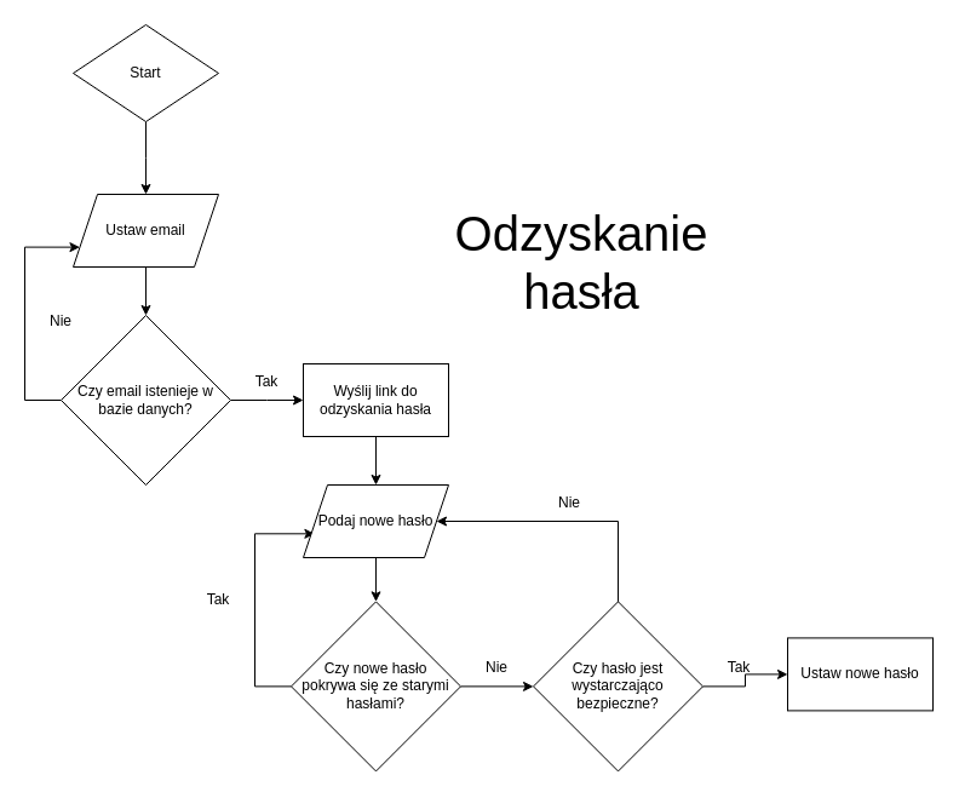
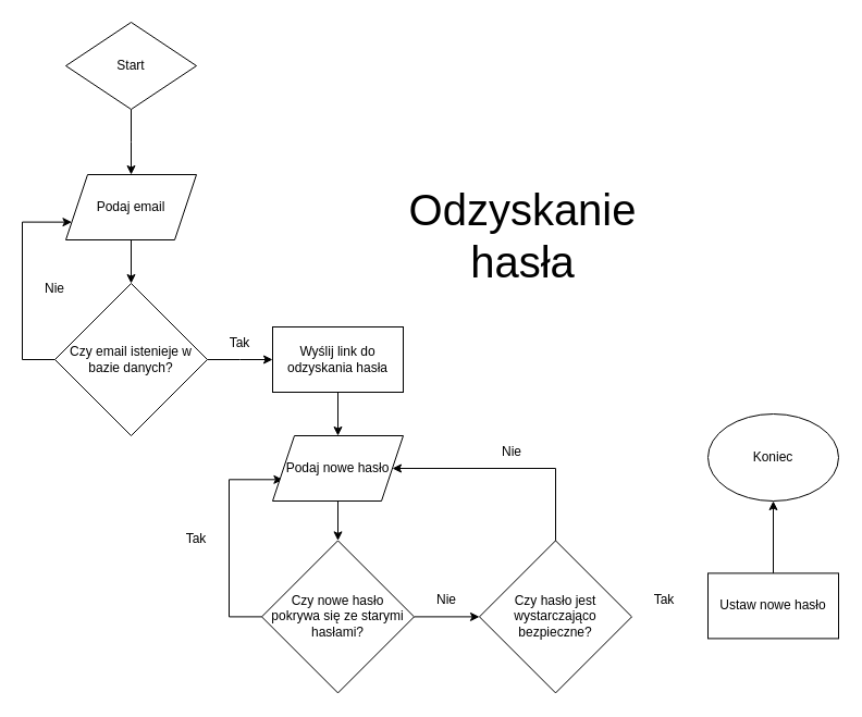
  <mxCell id="0" />
  <mxCell id="1" parent="0" />
  <mxCell id="2" style="edgeStyle=orthogonalEdgeStyle;rounded=0;orthogonalLoop=1;jettySize=auto;html=1;" edge="1" parent="1" source="3"><mxGeometry relative="1" as="geometry"><mxPoint x="120" y="160" as="targetPoint" /></mxGeometry></mxCell>
  <mxCell id="3" value="Start" style="rhombus;whiteSpace=wrap;html=1;" vertex="1" parent="1"><mxGeometry x="60" y="20" width="120" height="80" as="geometry" /></mxCell>
+ <mxCell id="4" value="Koniec" style="ellipse;whiteSpace=wrap;html=1;" vertex="1" parent="1"><mxGeometry x="650" y="380" width="120" height="80" as="geometry" /></mxCell>
  <mxCell id="5" value="&lt;font style=&quot;font-size: 40px;&quot;&gt;Odzyskanie&lt;br&gt;hasła&lt;br&gt;&lt;/font&gt;" style="text;html=1;strokeColor=none;fillColor=none;align=center;verticalAlign=middle;whiteSpace=wrap;rounded=0;" vertex="1" parent="1"><mxGeometry x="420" y="181.43" width="120" height="68.57" as="geometry" /></mxCell>
  <mxCell id="6" style="edgeStyle=orthogonalEdgeStyle;rounded=0;orthogonalLoop=1;jettySize=auto;html=1;entryX=0.5;entryY=0;entryDx=0;entryDy=0;" edge="1" parent="1" source="7" target="10"><mxGeometry relative="1" as="geometry" /></mxCell>
- <mxCell id="7" value="Ustaw email" style="shape=parallelogram;perimeter=parallelogramPerimeter;whiteSpace=wrap;html=1;fixedSize=1;" vertex="1" parent="1"><mxGeometry x="60" y="160" width="120" height="60" as="geometry" /></mxCell>
+ <mxCell id="7" value="Podaj email" style="shape=parallelogram;perimeter=parallelogramPerimeter;whiteSpace=wrap;html=1;fixedSize=1;" vertex="1" parent="1"><mxGeometry x="60" y="160" width="120" height="60" as="geometry" /></mxCell>
  <mxCell id="8" style="edgeStyle=orthogonalEdgeStyle;rounded=0;orthogonalLoop=1;jettySize=auto;html=1;entryX=0;entryY=0.75;entryDx=0;entryDy=0;" edge="1" parent="1" source="10" target="7"><mxGeometry relative="1" as="geometry"><Array as="points"><mxPoint x="20" y="330" /><mxPoint x="20" y="204" /></Array></mxGeometry></mxCell>
  <mxCell id="9" style="edgeStyle=orthogonalEdgeStyle;rounded=0;orthogonalLoop=1;jettySize=auto;html=1;" edge="1" parent="1" source="10"><mxGeometry relative="1" as="geometry"><mxPoint x="250" y="330" as="targetPoint" /></mxGeometry></mxCell>
  <mxCell id="10" value="Czy email istenieje w bazie danych?" style="rhombus;whiteSpace=wrap;html=1;" vertex="1" parent="1"><mxGeometry x="50" y="260" width="140" height="140" as="geometry" /></mxCell>
  <mxCell id="11" value="Nie" style="text;html=1;strokeColor=none;fillColor=none;align=center;verticalAlign=middle;whiteSpace=wrap;rounded=0;" vertex="1" parent="1"><mxGeometry x="20" y="250" width="60" height="30" as="geometry" /></mxCell>
  <mxCell id="12" style="edgeStyle=orthogonalEdgeStyle;rounded=0;orthogonalLoop=1;jettySize=auto;html=1;entryX=0.5;entryY=0;entryDx=0;entryDy=0;" edge="1" parent="1" source="13" target="18"><mxGeometry relative="1" as="geometry" /></mxCell>
  <mxCell id="13" value="Wyślij link do odzyskania hasła" style="rounded=0;whiteSpace=wrap;html=1;" vertex="1" parent="1"><mxGeometry x="250" y="300" width="120" height="60" as="geometry" /></mxCell>
  <mxCell id="14" value="Tak" style="text;html=1;strokeColor=none;fillColor=none;align=center;verticalAlign=middle;whiteSpace=wrap;rounded=0;" vertex="1" parent="1"><mxGeometry x="190" y="300" width="60" height="30" as="geometry" /></mxCell>
  <mxCell id="15" style="edgeStyle=orthogonalEdgeStyle;rounded=0;orthogonalLoop=1;jettySize=auto;html=1;entryX=0.5;entryY=0;entryDx=0;entryDy=0;" edge="1" parent="1"><mxGeometry relative="1" as="geometry"><mxPoint x="310" y="460" as="sourcePoint" /><mxPoint x="310" y="496.4" as="targetPoint" /></mxGeometry></mxCell>
  <mxCell id="16" style="edgeStyle=orthogonalEdgeStyle;rounded=0;orthogonalLoop=1;jettySize=auto;html=1;entryX=-0.005;entryY=0.672;entryDx=0;entryDy=0;entryPerimeter=0;" edge="1" parent="1"><mxGeometry relative="1" as="geometry"><Array as="points"><mxPoint x="210" y="566" /><mxPoint x="210" y="440" /></Array><mxPoint x="240" y="566.4" as="sourcePoint" /><mxPoint x="259.4" y="440.32" as="targetPoint" /></mxGeometry></mxCell>
  <mxCell id="17" value="Nie" style="text;html=1;strokeColor=none;fillColor=none;align=center;verticalAlign=middle;whiteSpace=wrap;rounded=0;" vertex="1" parent="1"><mxGeometry x="380" y="536.4" width="60" height="30" as="geometry" /></mxCell>
  <mxCell id="18" value="Podaj nowe hasło" style="shape=parallelogram;perimeter=parallelogramPerimeter;whiteSpace=wrap;html=1;fixedSize=1;" vertex="1" parent="1"><mxGeometry x="250" y="400" width="120" height="60" as="geometry" /></mxCell>
- <mxCell id="19" style="edgeStyle=orthogonalEdgeStyle;rounded=0;orthogonalLoop=1;jettySize=auto;html=1;" edge="1" parent="1" source="21" target="26"><mxGeometry relative="1" as="geometry" /></mxCell>
  <mxCell id="20" style="edgeStyle=orthogonalEdgeStyle;rounded=0;orthogonalLoop=1;jettySize=auto;html=1;entryX=1;entryY=0.5;entryDx=0;entryDy=0;" edge="1" parent="1" source="21" target="18"><mxGeometry relative="1" as="geometry"><Array as="points"><mxPoint x="510" y="430" /></Array></mxGeometry></mxCell>
  <mxCell id="21" value="Czy hasło jest wystarczająco bezpieczne?" style="rhombus;whiteSpace=wrap;html=1;" vertex="1" parent="1"><mxGeometry x="440" y="496.4" width="140" height="140" as="geometry" /></mxCell>
  <mxCell id="22" style="edgeStyle=orthogonalEdgeStyle;rounded=0;orthogonalLoop=1;jettySize=auto;html=1;" edge="1" parent="1" source="23" target="21"><mxGeometry relative="1" as="geometry" /></mxCell>
  <mxCell id="23" value="Czy nowe hasło&lt;br&gt;pokrywa się ze starymi hasłami?" style="rhombus;whiteSpace=wrap;html=1;" vertex="1" parent="1"><mxGeometry x="240" y="496.4" width="140" height="140" as="geometry" /></mxCell>
  <mxCell id="24" value="Tak" style="text;html=1;strokeColor=none;fillColor=none;align=center;verticalAlign=middle;whiteSpace=wrap;rounded=0;" vertex="1" parent="1"><mxGeometry x="150" y="480" width="60" height="30" as="geometry" /></mxCell>
+ <mxCell id="25" style="edgeStyle=orthogonalEdgeStyle;rounded=0;orthogonalLoop=1;jettySize=auto;html=1;" edge="1" parent="1" source="26" target="4"><mxGeometry relative="1" as="geometry" /></mxCell>
  <mxCell id="26" value="Ustaw nowe hasło" style="rounded=0;whiteSpace=wrap;html=1;" vertex="1" parent="1"><mxGeometry x="650" y="526.4" width="120" height="60" as="geometry" /></mxCell>
  <mxCell id="27" value="Nie" style="text;html=1;strokeColor=none;fillColor=none;align=center;verticalAlign=middle;whiteSpace=wrap;rounded=0;" vertex="1" parent="1"><mxGeometry x="440" y="400" width="60" height="30" as="geometry" /></mxCell>
  <mxCell id="28" value="Tak" style="text;html=1;strokeColor=none;fillColor=none;align=center;verticalAlign=middle;whiteSpace=wrap;rounded=0;" vertex="1" parent="1"><mxGeometry x="580" y="536.4" width="60" height="30" as="geometry" /></mxCell>
